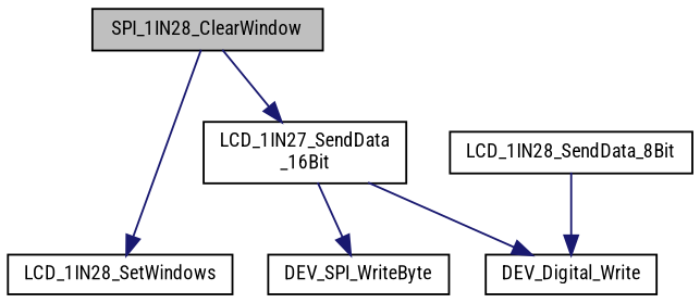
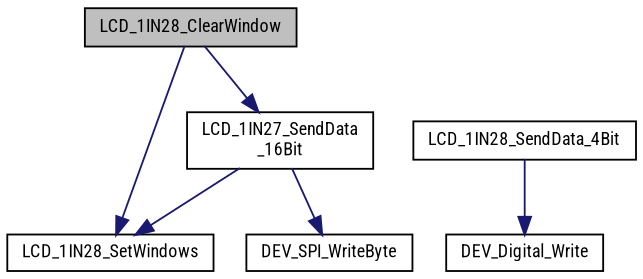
  digraph {
    fontname="Roboto Condensed"
    rankdir=TB
    node [color=black fontname="Roboto Condensed" fontsize=10 shape=record]
    edge [color=midnightblue fontname="Roboto Condensed" fontsize=10 labelfontname=Helvetica labelfontsize=10 style=solid]
-   n1 [fillcolor=grey75 fontcolor=black height=0.2 label=SPI_1IN28_ClearWindow style=filled width=0.4]
+   n1 [fillcolor=grey75 fontcolor=black height=0.2 label=LCD_1IN28_ClearWindow style=filled width=0.4]
    n2 [height=0.2 label="LCD_1IN27_SendData\l_16Bit" width=0.4]
    n3 [height=0.2 label=LCD_1IN28_SetWindows width=0.4]
    n4 [height=0.2 label=DEV_Digital_Write width=0.4]
    n5 [height=0.2 label=DEV_SPI_WriteByte width=0.4]
-   n6 [height=0.2 label=LCD_1IN28_SendData_8Bit width=0.4]
+   n6 [height=0.2 label=LCD_1IN28_SendData_4Bit width=0.4]
    n1 -> n2
    n1 -> n3
-   n2 -> n4
+   n2 -> n3
    n2 -> n5
    n6 -> n4
  }
